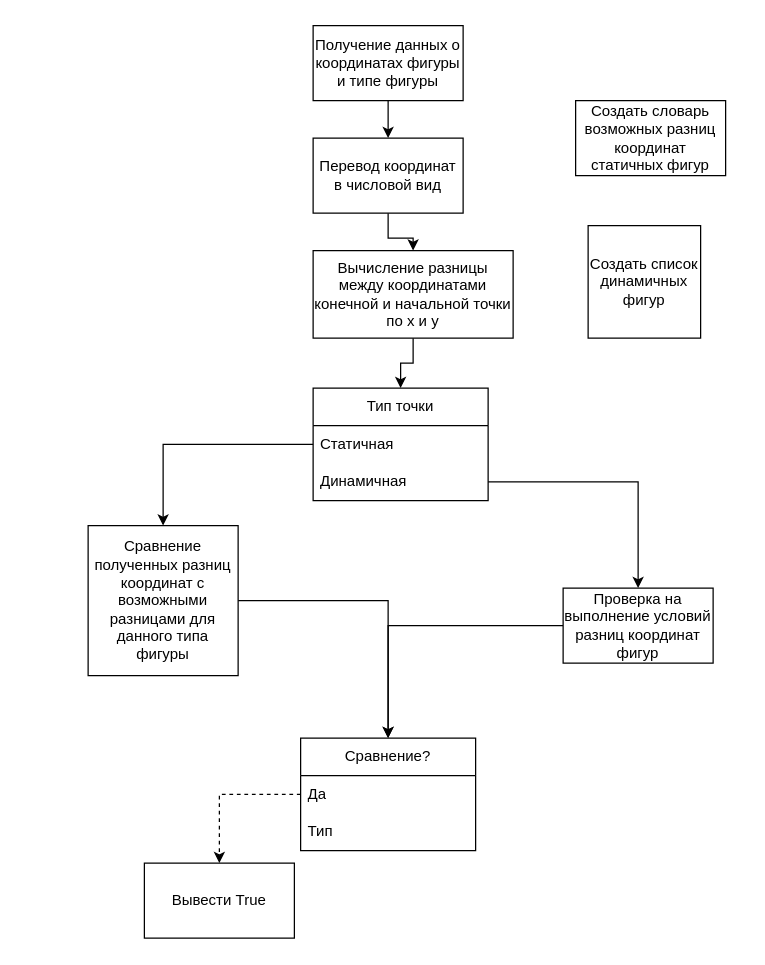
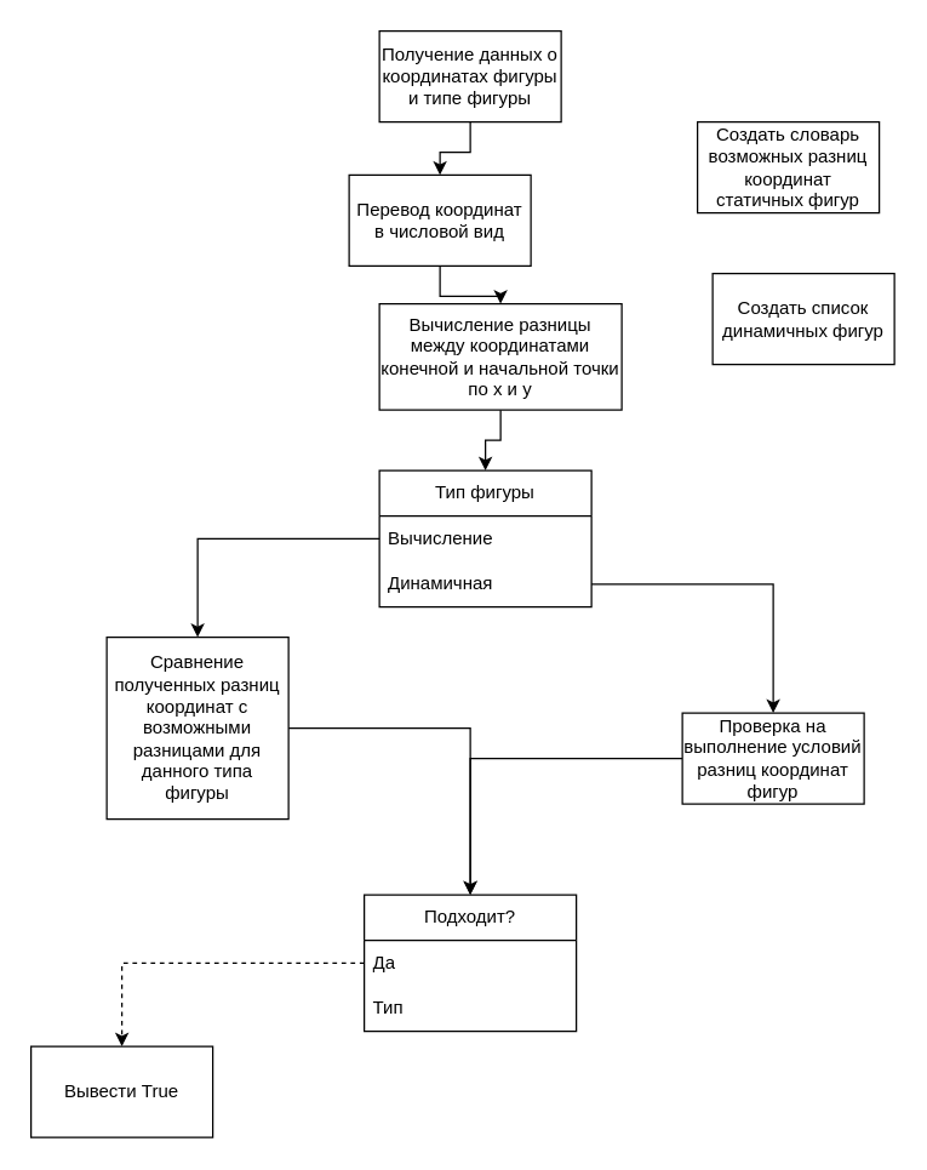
  <mxCell id="0" />
  <mxCell id="1" parent="0" />
  <mxCell id="2" style="edgeStyle=orthogonalEdgeStyle;rounded=0;orthogonalLoop=1;jettySize=auto;html=1;entryX=0.5;entryY=0;entryDx=0;entryDy=0;" edge="1" parent="1" source="3" target="5"><mxGeometry relative="1" as="geometry" /></mxCell>
  <mxCell id="3" value="Получение данных о координатах фигуры и типе фигуры" style="rounded=0;whiteSpace=wrap;html=1;" vertex="1" parent="1"><mxGeometry x="250" y="20" width="120" height="60" as="geometry" /></mxCell>
  <mxCell id="4" style="edgeStyle=orthogonalEdgeStyle;rounded=0;orthogonalLoop=1;jettySize=auto;html=1;entryX=0.5;entryY=0;entryDx=0;entryDy=0;" edge="1" parent="1" source="5" target="7"><mxGeometry relative="1" as="geometry" /></mxCell>
- <mxCell id="5" value="Перевод координат в числовой вид" style="rounded=0;whiteSpace=wrap;html=1;" vertex="1" parent="1"><mxGeometry x="250" y="110" width="120" height="60" as="geometry" /></mxCell>
+ <mxCell id="5" value="Перевод координат в числовой вид" style="rounded=0;whiteSpace=wrap;html=1;" vertex="1" parent="1"><mxGeometry x="230" y="115" width="120" height="60" as="geometry" /></mxCell>
  <mxCell id="6" style="edgeStyle=orthogonalEdgeStyle;rounded=0;orthogonalLoop=1;jettySize=auto;html=1;entryX=0.5;entryY=0;entryDx=0;entryDy=0;" edge="1" parent="1" source="7" target="9"><mxGeometry relative="1" as="geometry" /></mxCell>
  <mxCell id="7" value="Вычисление разницы между координатами конечной и начальной точки по x и y" style="rounded=0;whiteSpace=wrap;html=1;" vertex="1" parent="1"><mxGeometry x="250" y="200" width="160" height="70" as="geometry" /></mxCell>
  <mxCell id="8" value="Создать словарь возможных разниц координат статичных фигур" style="rounded=0;whiteSpace=wrap;html=1;" vertex="1" parent="1"><mxGeometry x="460" y="80" width="120" height="60" as="geometry" /></mxCell>
- <mxCell id="9" value="Тип точки" style="swimlane;fontStyle=0;childLayout=stackLayout;horizontal=1;startSize=30;horizontalStack=0;resizeParent=1;resizeParentMax=0;resizeLast=0;collapsible=1;marginBottom=0;whiteSpace=wrap;html=1;" vertex="1" parent="1"><mxGeometry x="250" y="310" width="140" height="90" as="geometry" /></mxCell>
- <mxCell id="10" value="Статичная" style="text;strokeColor=none;fillColor=none;align=left;verticalAlign=middle;spacingLeft=4;spacingRight=4;overflow=hidden;points=[[0,0.5],[1,0.5]];portConstraint=eastwest;rotatable=0;whiteSpace=wrap;html=1;" vertex="1" parent="9"><mxGeometry y="30" width="140" height="30" as="geometry" /></mxCell>
+ <mxCell id="9" value="Тип фигуры" style="swimlane;fontStyle=0;childLayout=stackLayout;horizontal=1;startSize=30;horizontalStack=0;resizeParent=1;resizeParentMax=0;resizeLast=0;collapsible=1;marginBottom=0;whiteSpace=wrap;html=1;" vertex="1" parent="1"><mxGeometry x="250" y="310" width="140" height="90" as="geometry" /></mxCell>
+ <mxCell id="10" value="Вычисление" style="text;strokeColor=none;fillColor=none;align=left;verticalAlign=middle;spacingLeft=4;spacingRight=4;overflow=hidden;points=[[0,0.5],[1,0.5]];portConstraint=eastwest;rotatable=0;whiteSpace=wrap;html=1;" vertex="1" parent="9"><mxGeometry y="30" width="140" height="30" as="geometry" /></mxCell>
  <mxCell id="11" value="Динамичная" style="text;strokeColor=none;fillColor=none;align=left;verticalAlign=middle;spacingLeft=4;spacingRight=4;overflow=hidden;points=[[0,0.5],[1,0.5]];portConstraint=eastwest;rotatable=0;whiteSpace=wrap;html=1;" vertex="1" parent="9"><mxGeometry y="60" width="140" height="30" as="geometry" /></mxCell>
  <mxCell id="12" style="edgeStyle=orthogonalEdgeStyle;rounded=0;orthogonalLoop=1;jettySize=auto;html=1;entryX=0.5;entryY=0;entryDx=0;entryDy=0;" edge="1" parent="1" source="13" target="18"><mxGeometry relative="1" as="geometry" /></mxCell>
  <mxCell id="13" value="Сравнение полученных разниц координат с возможными разницами для данного типа фигуры" style="rounded=0;whiteSpace=wrap;html=1;" vertex="1" parent="1"><mxGeometry x="70" y="420" width="120" height="120" as="geometry" /></mxCell>
  <mxCell id="14" style="edgeStyle=orthogonalEdgeStyle;rounded=0;orthogonalLoop=1;jettySize=auto;html=1;entryX=0.5;entryY=0;entryDx=0;entryDy=0;" edge="1" parent="1" source="10" target="13"><mxGeometry relative="1" as="geometry" /></mxCell>
- <mxCell id="15" value="Создать список динамичных фигур" style="rounded=0;whiteSpace=wrap;html=1;" vertex="1" parent="1"><mxGeometry x="470" y="180" width="90" height="90" as="geometry" /></mxCell>
+ <mxCell id="15" value="Создать список динамичных фигур" style="rounded=0;whiteSpace=wrap;html=1;" vertex="1" parent="1"><mxGeometry x="470" y="180" width="120" height="60" as="geometry" /></mxCell>
  <mxCell id="16" style="edgeStyle=orthogonalEdgeStyle;rounded=0;orthogonalLoop=1;jettySize=auto;html=1;entryX=0.5;entryY=0;entryDx=0;entryDy=0;" edge="1" parent="1" source="17" target="18"><mxGeometry relative="1" as="geometry" /></mxCell>
  <mxCell id="17" value="Проверка на выполнение условий разниц координат фигур" style="rounded=0;whiteSpace=wrap;html=1;" vertex="1" parent="1"><mxGeometry x="450" y="470" width="120" height="60" as="geometry" /></mxCell>
- <mxCell id="18" value="Сравнение?" style="swimlane;fontStyle=0;childLayout=stackLayout;horizontal=1;startSize=30;horizontalStack=0;resizeParent=1;resizeParentMax=0;resizeLast=0;collapsible=1;marginBottom=0;whiteSpace=wrap;html=1;" vertex="1" parent="1"><mxGeometry x="240" y="590" width="140" height="90" as="geometry" /></mxCell>
+ <mxCell id="18" value="Подходит?" style="swimlane;fontStyle=0;childLayout=stackLayout;horizontal=1;startSize=30;horizontalStack=0;resizeParent=1;resizeParentMax=0;resizeLast=0;collapsible=1;marginBottom=0;whiteSpace=wrap;html=1;" vertex="1" parent="1"><mxGeometry x="240" y="590" width="140" height="90" as="geometry" /></mxCell>
  <mxCell id="19" value="Да" style="text;strokeColor=none;fillColor=none;align=left;verticalAlign=middle;spacingLeft=4;spacingRight=4;overflow=hidden;points=[[0,0.5],[1,0.5]];portConstraint=eastwest;rotatable=0;whiteSpace=wrap;html=1;" vertex="1" parent="18"><mxGeometry y="30" width="140" height="30" as="geometry" /></mxCell>
  <mxCell id="20" value="Тип" style="text;strokeColor=none;fillColor=none;align=left;verticalAlign=middle;spacingLeft=4;spacingRight=4;overflow=hidden;points=[[0,0.5],[1,0.5]];portConstraint=eastwest;rotatable=0;whiteSpace=wrap;html=1;" vertex="1" parent="18"><mxGeometry y="60" width="140" height="30" as="geometry" /></mxCell>
- <mxCell id="21" value="Вывести True" style="rounded=0;whiteSpace=wrap;html=1;" vertex="1" parent="1"><mxGeometry x="115" y="690" width="120" height="60" as="geometry" /></mxCell>
+ <mxCell id="21" value="Вывести True" style="rounded=0;whiteSpace=wrap;html=1;" vertex="1" parent="1"><mxGeometry x="20" y="690" width="120" height="60" as="geometry" /></mxCell>
  <mxCell id="22" style="edgeStyle=orthogonalEdgeStyle;rounded=0;orthogonalLoop=1;jettySize=auto;html=1;dashed=1;" edge="1" parent="1" source="19" target="21"><mxGeometry relative="1" as="geometry" /></mxCell>
  <mxCell id="23" style="edgeStyle=orthogonalEdgeStyle;rounded=0;orthogonalLoop=1;jettySize=auto;html=1;entryX=0.5;entryY=0;entryDx=0;entryDy=0;" edge="1" parent="1" source="11" target="17"><mxGeometry relative="1" as="geometry" /></mxCell>
